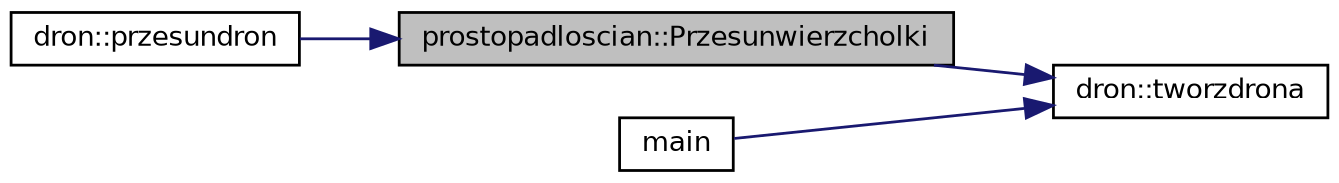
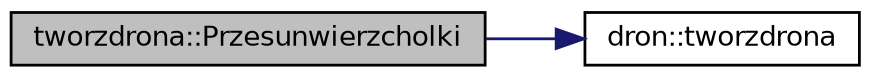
  digraph {
    rankdir=RL
    node [color=black fillcolor=white fontname=Helvetica fontsize=10 shape=record style=filled]
    edge [color=midnightblue dir=back fontname=Helvetica fontsize=10 labelfontname=Helvetica labelfontsize=10 style=solid]
-   n1 [fillcolor=grey75 fontcolor=black height=0.2 label="prostopadloscian::Przesunwierzcholki" width=0.4]
-   n2 [height=0.2 label="dron::przesundron" width=0.4]
+   n1 [fillcolor=grey75 fontcolor=black height=0.2 label="tworzdrona::Przesunwierzcholki" width=0.4]
    n3 [height=0.2 label="dron::tworzdrona" width=0.4]
-   n4 [height=0.2 label=main width=0.4]
-   n1 -> n2
    n3 -> n1
-   n3 -> n4
  }
